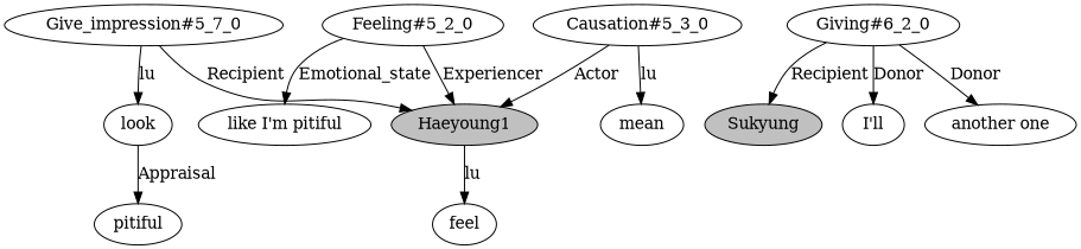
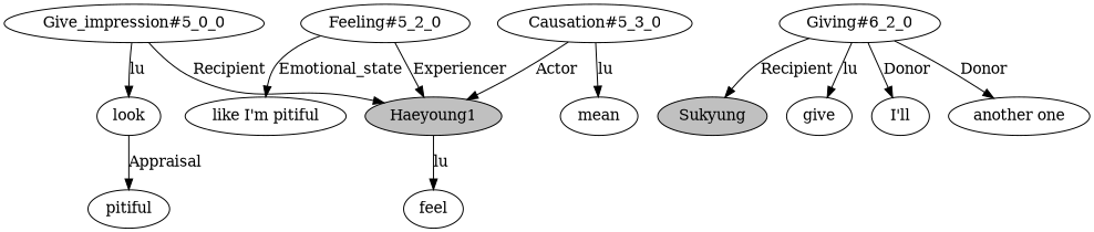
  digraph {
    n1 [fillcolor=gray label=Haeyoung1 style=filled]
    n2 [label=feel]
-   n3 [label="Give_impression#5_7_0"]
+   n3 [label="Give_impression#5_0_0"]
    n4 [label=look]
    n5 [label=pitiful]
    n6 [label="Feeling#5_2_0"]
    n7 [label="like I'm pitiful"]
    n8 [label="Causation#5_3_0"]
    n9 [label=mean]
    n10 [fillcolor=gray label=Sukyung style=filled]
    n11 [label="Giving#6_2_0"]
+   n12 [label=give]
    n13 [label="I'll"]
    n14 [label="another one"]
    n1 -> n2 [label=lu]
    n3 -> n1 [label=Recipient]
    n3 -> n4 [label=lu]
    n4 -> n5 [label=Appraisal]
    n6 -> n1 [label=Experiencer]
    n6 -> n7 [label=Emotional_state]
    n8 -> n1 [label=Actor]
    n8 -> n9 [label=lu]
    n11 -> n10 [label=Recipient]
+   n11 -> n12 [label=lu]
    n11 -> n13 [label=Donor]
    n11 -> n14 [label=Donor]
  }
